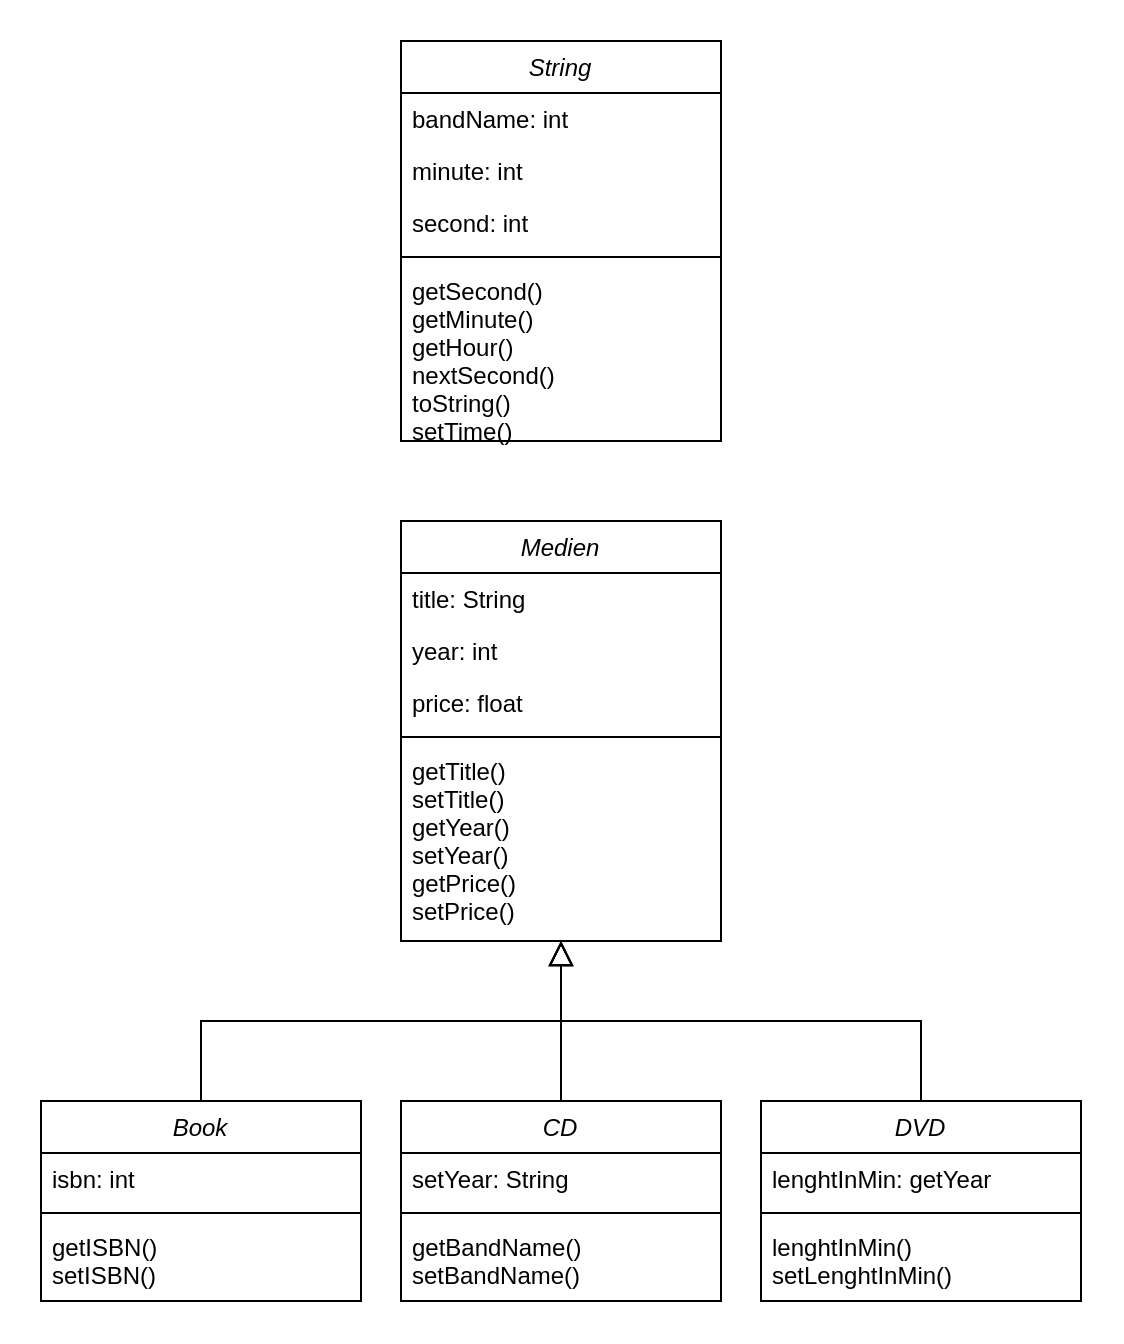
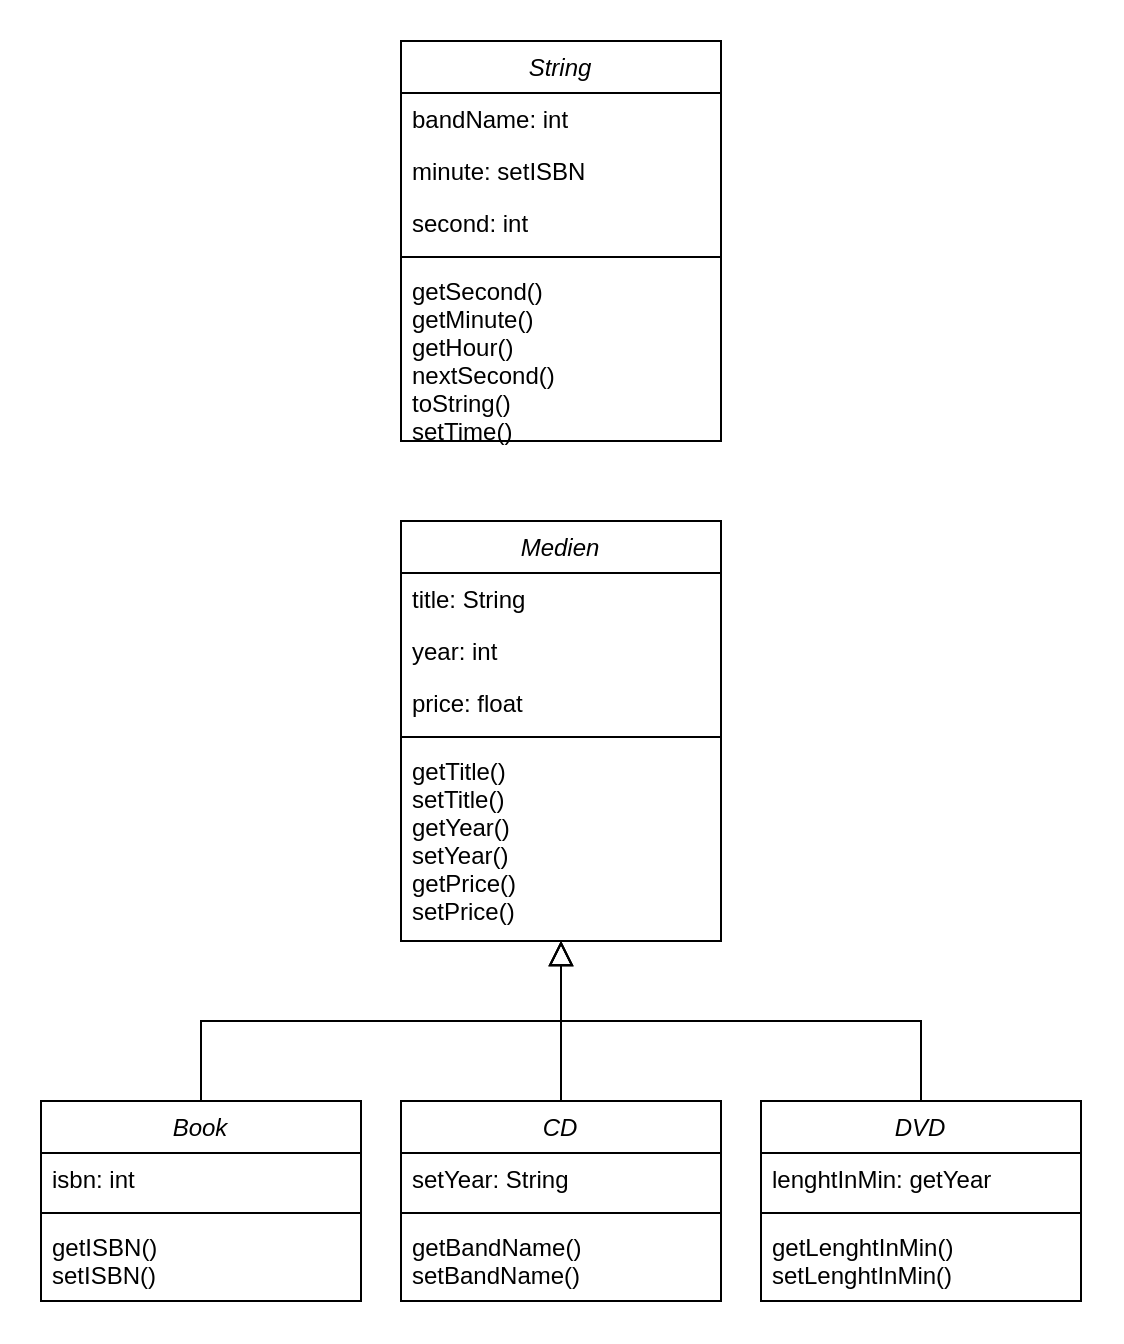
  <mxCell id="0" />
  <mxCell id="1" parent="0" />
  <mxCell id="2" value="String" style="swimlane;fontStyle=2;align=center;verticalAlign=top;childLayout=stackLayout;horizontal=1;startSize=26;horizontalStack=0;resizeParent=1;resizeLast=0;collapsible=1;marginBottom=0;rounded=0;shadow=0;strokeWidth=1;" parent="1" vertex="1"><mxGeometry x="200" y="20" width="160" height="200" as="geometry"><mxRectangle x="230" y="140" width="160" height="26" as="alternateBounds" /></mxGeometry></mxCell>
  <mxCell id="3" value="bandName: int" style="text;align=left;verticalAlign=top;spacingLeft=4;spacingRight=4;overflow=hidden;rotatable=0;points=[[0,0.5],[1,0.5]];portConstraint=eastwest;" parent="2" vertex="1"><mxGeometry y="26" width="160" height="26" as="geometry" /></mxCell>
- <mxCell id="4" value="minute: int" style="text;align=left;verticalAlign=top;spacingLeft=4;spacingRight=4;overflow=hidden;rotatable=0;points=[[0,0.5],[1,0.5]];portConstraint=eastwest;rounded=0;shadow=0;html=0;" parent="2" vertex="1"><mxGeometry y="52" width="160" height="26" as="geometry" /></mxCell>
+ <mxCell id="4" value="minute: setISBN" style="text;align=left;verticalAlign=top;spacingLeft=4;spacingRight=4;overflow=hidden;rotatable=0;points=[[0,0.5],[1,0.5]];portConstraint=eastwest;rounded=0;shadow=0;html=0;" parent="2" vertex="1"><mxGeometry y="52" width="160" height="26" as="geometry" /></mxCell>
  <mxCell id="5" value="second: int" style="text;align=left;verticalAlign=top;spacingLeft=4;spacingRight=4;overflow=hidden;rotatable=0;points=[[0,0.5],[1,0.5]];portConstraint=eastwest;rounded=0;shadow=0;html=0;" parent="2" vertex="1"><mxGeometry y="78" width="160" height="26" as="geometry" /></mxCell>
  <mxCell id="6" value="" style="line;html=1;strokeWidth=1;align=left;verticalAlign=middle;spacingTop=-1;spacingLeft=3;spacingRight=3;rotatable=0;labelPosition=right;points=[];portConstraint=eastwest;" parent="2" vertex="1"><mxGeometry y="104" width="160" height="8" as="geometry" /></mxCell>
  <mxCell id="7" value="getSecond()&#10;getMinute()&#10;getHour()&#10;nextSecond()&#10;toString()&#10;setTime()" style="text;align=left;verticalAlign=top;spacingLeft=4;spacingRight=4;overflow=hidden;rotatable=0;points=[[0,0.5],[1,0.5]];portConstraint=eastwest;" parent="2" vertex="1"><mxGeometry y="112" width="160" height="88" as="geometry" /></mxCell>
  <mxCell id="8" value="Medien" style="swimlane;fontStyle=2;align=center;verticalAlign=top;childLayout=stackLayout;horizontal=1;startSize=26;horizontalStack=0;resizeParent=1;resizeLast=0;collapsible=1;marginBottom=0;rounded=0;shadow=0;strokeWidth=1;" vertex="1" parent="1"><mxGeometry x="200" y="260" width="160" height="210" as="geometry"><mxRectangle x="230" y="140" width="160" height="26" as="alternateBounds" /></mxGeometry></mxCell>
  <mxCell id="9" value="title: String" style="text;align=left;verticalAlign=top;spacingLeft=4;spacingRight=4;overflow=hidden;rotatable=0;points=[[0,0.5],[1,0.5]];portConstraint=eastwest;" vertex="1" parent="8"><mxGeometry y="26" width="160" height="26" as="geometry" /></mxCell>
  <mxCell id="10" value="year: int" style="text;align=left;verticalAlign=top;spacingLeft=4;spacingRight=4;overflow=hidden;rotatable=0;points=[[0,0.5],[1,0.5]];portConstraint=eastwest;rounded=0;shadow=0;html=0;" vertex="1" parent="8"><mxGeometry y="52" width="160" height="26" as="geometry" /></mxCell>
  <mxCell id="11" value="price: float" style="text;align=left;verticalAlign=top;spacingLeft=4;spacingRight=4;overflow=hidden;rotatable=0;points=[[0,0.5],[1,0.5]];portConstraint=eastwest;rounded=0;shadow=0;html=0;" vertex="1" parent="8"><mxGeometry y="78" width="160" height="26" as="geometry" /></mxCell>
  <mxCell id="12" value="" style="line;html=1;strokeWidth=1;align=left;verticalAlign=middle;spacingTop=-1;spacingLeft=3;spacingRight=3;rotatable=0;labelPosition=right;points=[];portConstraint=eastwest;" vertex="1" parent="8"><mxGeometry y="104" width="160" height="8" as="geometry" /></mxCell>
  <mxCell id="13" value="getTitle()&#10;setTitle()&#10;getYear()&#10;setYear()&#10;getPrice()&#10;setPrice()" style="text;align=left;verticalAlign=top;spacingLeft=4;spacingRight=4;overflow=hidden;rotatable=0;points=[[0,0.5],[1,0.5]];portConstraint=eastwest;" vertex="1" parent="8"><mxGeometry y="112" width="160" height="98" as="geometry" /></mxCell>
  <mxCell id="14" value="CD" style="swimlane;fontStyle=2;align=center;verticalAlign=top;childLayout=stackLayout;horizontal=1;startSize=26;horizontalStack=0;resizeParent=1;resizeLast=0;collapsible=1;marginBottom=0;rounded=0;shadow=0;strokeWidth=1;" vertex="1" parent="1"><mxGeometry x="200" y="550" width="160" height="100" as="geometry"><mxRectangle x="230" y="140" width="160" height="26" as="alternateBounds" /></mxGeometry></mxCell>
  <mxCell id="15" value="setYear: String" style="text;align=left;verticalAlign=top;spacingLeft=4;spacingRight=4;overflow=hidden;rotatable=0;points=[[0,0.5],[1,0.5]];portConstraint=eastwest;rounded=0;shadow=0;html=0;" vertex="1" parent="14"><mxGeometry y="26" width="160" height="26" as="geometry" /></mxCell>
  <mxCell id="16" value="" style="line;html=1;strokeWidth=1;align=left;verticalAlign=middle;spacingTop=-1;spacingLeft=3;spacingRight=3;rotatable=0;labelPosition=right;points=[];portConstraint=eastwest;" vertex="1" parent="14"><mxGeometry y="52" width="160" height="8" as="geometry" /></mxCell>
  <mxCell id="17" value="getBandName()&#10;setBandName()" style="text;align=left;verticalAlign=top;spacingLeft=4;spacingRight=4;overflow=hidden;rotatable=0;points=[[0,0.5],[1,0.5]];portConstraint=eastwest;" vertex="1" parent="14"><mxGeometry y="60" width="160" height="40" as="geometry" /></mxCell>
  <mxCell id="18" value="DVD" style="swimlane;fontStyle=2;align=center;verticalAlign=top;childLayout=stackLayout;horizontal=1;startSize=26;horizontalStack=0;resizeParent=1;resizeLast=0;collapsible=1;marginBottom=0;rounded=0;shadow=0;strokeWidth=1;" vertex="1" parent="1"><mxGeometry x="380" y="550" width="160" height="100" as="geometry"><mxRectangle x="230" y="140" width="160" height="26" as="alternateBounds" /></mxGeometry></mxCell>
  <mxCell id="19" value="lenghtInMin: getYear" style="text;align=left;verticalAlign=top;spacingLeft=4;spacingRight=4;overflow=hidden;rotatable=0;points=[[0,0.5],[1,0.5]];portConstraint=eastwest;rounded=0;shadow=0;html=0;" vertex="1" parent="18"><mxGeometry y="26" width="160" height="26" as="geometry" /></mxCell>
  <mxCell id="20" value="" style="line;html=1;strokeWidth=1;align=left;verticalAlign=middle;spacingTop=-1;spacingLeft=3;spacingRight=3;rotatable=0;labelPosition=right;points=[];portConstraint=eastwest;" vertex="1" parent="18"><mxGeometry y="52" width="160" height="8" as="geometry" /></mxCell>
- <mxCell id="21" value="lenghtInMin()&#10;setLenghtInMin()" style="text;align=left;verticalAlign=top;spacingLeft=4;spacingRight=4;overflow=hidden;rotatable=0;points=[[0,0.5],[1,0.5]];portConstraint=eastwest;" vertex="1" parent="18"><mxGeometry y="60" width="160" height="40" as="geometry" /></mxCell>
+ <mxCell id="21" value="getLenghtInMin()&#10;setLenghtInMin()" style="text;align=left;verticalAlign=top;spacingLeft=4;spacingRight=4;overflow=hidden;rotatable=0;points=[[0,0.5],[1,0.5]];portConstraint=eastwest;" vertex="1" parent="18"><mxGeometry y="60" width="160" height="40" as="geometry" /></mxCell>
  <mxCell id="22" value="Book" style="swimlane;fontStyle=2;align=center;verticalAlign=top;childLayout=stackLayout;horizontal=1;startSize=26;horizontalStack=0;resizeParent=1;resizeLast=0;collapsible=1;marginBottom=0;rounded=0;shadow=0;strokeWidth=1;" vertex="1" parent="1"><mxGeometry x="20" y="550" width="160" height="100" as="geometry"><mxRectangle x="230" y="140" width="160" height="26" as="alternateBounds" /></mxGeometry></mxCell>
  <mxCell id="23" value="isbn: int" style="text;align=left;verticalAlign=top;spacingLeft=4;spacingRight=4;overflow=hidden;rotatable=0;points=[[0,0.5],[1,0.5]];portConstraint=eastwest;rounded=0;shadow=0;html=0;" vertex="1" parent="22"><mxGeometry y="26" width="160" height="26" as="geometry" /></mxCell>
  <mxCell id="24" value="" style="line;html=1;strokeWidth=1;align=left;verticalAlign=middle;spacingTop=-1;spacingLeft=3;spacingRight=3;rotatable=0;labelPosition=right;points=[];portConstraint=eastwest;" vertex="1" parent="22"><mxGeometry y="52" width="160" height="8" as="geometry" /></mxCell>
  <mxCell id="25" value="getISBN()&#10;setISBN()" style="text;align=left;verticalAlign=top;spacingLeft=4;spacingRight=4;overflow=hidden;rotatable=0;points=[[0,0.5],[1,0.5]];portConstraint=eastwest;" vertex="1" parent="22"><mxGeometry y="60" width="160" height="40" as="geometry" /></mxCell>
  <mxCell id="26" value="" style="endArrow=block;endSize=10;endFill=0;shadow=0;strokeWidth=1;rounded=0;edgeStyle=elbowEdgeStyle;elbow=vertical;exitX=0.5;exitY=0;exitDx=0;exitDy=0;" edge="1" parent="1" source="18"><mxGeometry width="160" relative="1" as="geometry"><mxPoint x="390" y="572" as="sourcePoint" /><mxPoint x="280" y="470" as="targetPoint" /></mxGeometry></mxCell>
  <mxCell id="27" value="" style="endArrow=block;endSize=10;endFill=0;shadow=0;strokeWidth=1;rounded=0;edgeStyle=elbowEdgeStyle;elbow=vertical;exitX=0.5;exitY=0;exitDx=0;exitDy=0;" edge="1" parent="1" source="14"><mxGeometry width="160" relative="1" as="geometry"><mxPoint x="470" y="560" as="sourcePoint" /><mxPoint x="280" y="470" as="targetPoint" /></mxGeometry></mxCell>
  <mxCell id="28" value="" style="endArrow=block;endSize=10;endFill=0;shadow=0;strokeWidth=1;rounded=0;edgeStyle=elbowEdgeStyle;elbow=vertical;exitX=0.5;exitY=0;exitDx=0;exitDy=0;" edge="1" parent="1" source="22"><mxGeometry width="160" relative="1" as="geometry"><mxPoint x="480" y="570" as="sourcePoint" /><mxPoint x="280" y="470" as="targetPoint" /></mxGeometry></mxCell>
